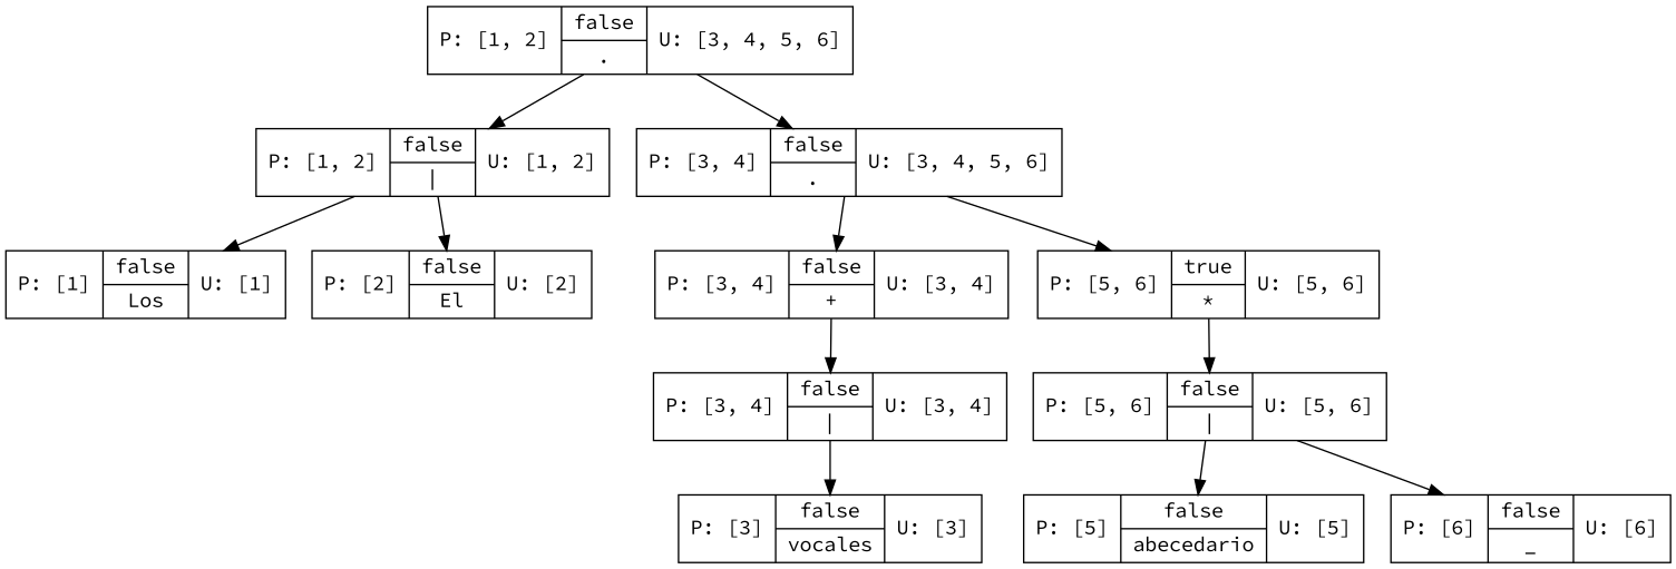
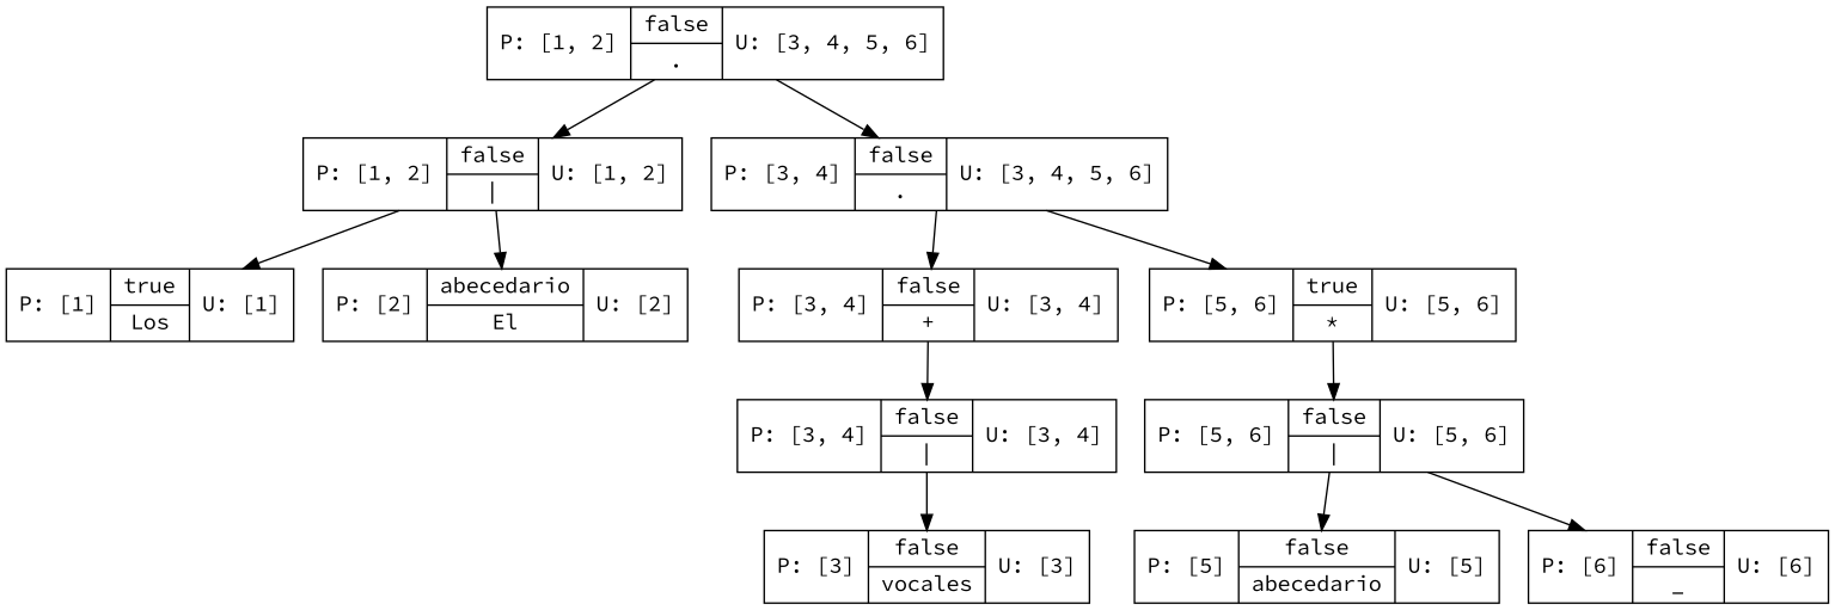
  digraph {
    fontname="Source Code Pro"
    node [fontname="Source Code Pro" shape=record]
    edge [fontname="Source Code Pro"]
-   n1 [height=0.5 label="P: [1]|{false |Los }|U: [1] " width=1.2]
+   n1 [height=0.5 label="P: [1]|{true |Los }|U: [1] " width=1.2]
    n2 [height=0.5 label="P: [1, 2]|{false |\|}|U: [1, 2] " width=1.2]
-   n3 [height=0.5 label="P: [2]|{false |El }|U: [2] " width=1.2]
+   n3 [height=0.5 label="P: [2]|{abecedario |El }|U: [2] " width=1.2]
    n4 [height=0.5 label="P: [1, 2]|{false |.}|U: [3, 4, 5, 6] " width=1.2]
    n5 [height=0.5 label="P: [3, 4]|{false |.}|U: [3, 4, 5, 6] " width=1.2]
    n6 [height=0.5 label="P: [3, 4]|{false |+}|U: [3, 4] " width=1.2]
    n7 [height=0.5 label="P: [5, 6]|{true |*}|U: [5, 6] " width=1.2]
    n8 [height=0.5 label="P: [3, 4]|{false |\|}|U: [3, 4] " width=1.2]
    n9 [height=0.5 label="P: [5, 6]|{false |\|}|U: [5, 6] " width=1.2]
    n10 [height=0.5 label="P: [3]|{false |vocales}|U: [3] " width=1.2]
    n11 [height=0.5 label="P: [5]|{false |abecedario}|U: [5] " width=1.2]
    n12 [height=0.5 label="P: [6]|{false |_}|U: [6] " width=1.2]
    n2 -> n1
    n2 -> n3
    n4 -> n2
    n4 -> n5
    n5 -> n6
    n5 -> n7
    n6 -> n8
    n7 -> n9
    n8 -> n10
    n9 -> n11
    n9 -> n12
  }
